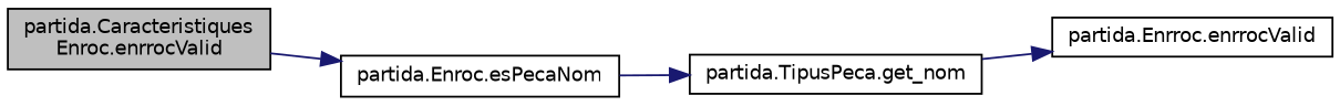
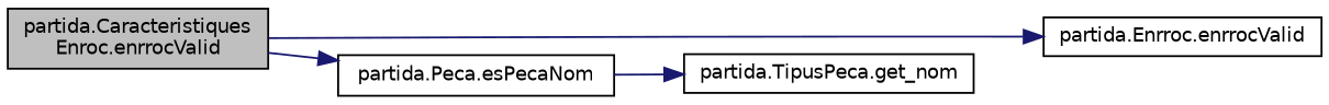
  digraph {
    rankdir=LR
    node [color=black fillcolor=white fontname=Helvetica fontsize=10 shape=record style=filled]
    edge [color=midnightblue fontname=Helvetica fontsize=10 labelfontname=Helvetica labelfontsize=10 style=solid]
    n1 [fillcolor=grey75 fontcolor=black height=0.2 label="partida.Caracteristiques\lEnroc.enrrocValid" width=0.4]
    n2 [height=0.2 label="partida.Enrroc.enrrocValid" width=0.4]
-   n3 [height=0.2 label="partida.Enroc.esPecaNom" width=0.4]
+   n3 [height=0.2 label="partida.Peca.esPecaNom" width=0.4]
    n4 [height=0.2 label="partida.TipusPeca.get_nom" width=0.4]
-   n4 -> n2
+   n1 -> n2
    n1 -> n3
    n3 -> n4
  }
